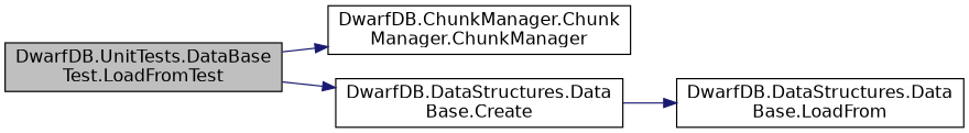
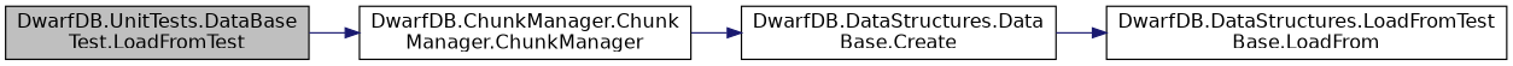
  digraph {
    fontname="DejaVu Sans"
    rankdir=LR
    node [color=black fillcolor=white fontname="DejaVu Sans" fontsize=14 shape=record style=filled]
    edge [color=midnightblue fontname="DejaVu Sans" fontsize=14 labelfontname=Helvetica labelfontsize=14 style=solid]
    n1 [fillcolor=grey75 fontcolor=black height=0.2 label="DwarfDB.UnitTests.DataBase\lTest.LoadFromTest" width=0.4]
    n2 [height=0.2 label="DwarfDB.ChunkManager.Chunk\lManager.ChunkManager" width=0.4]
    n3 [height=0.2 label="DwarfDB.DataStructures.Data\lBase.Create" width=0.4]
-   n4 [height=0.2 label="DwarfDB.DataStructures.Data\lBase.LoadFrom" width=0.4]
+   n4 [height=0.2 label="DwarfDB.DataStructures.LoadFromTest\lBase.LoadFrom" width=0.4]
    n1 -> n2
-   n1 -> n3
+   n2 -> n3
    n3 -> n4
  }
